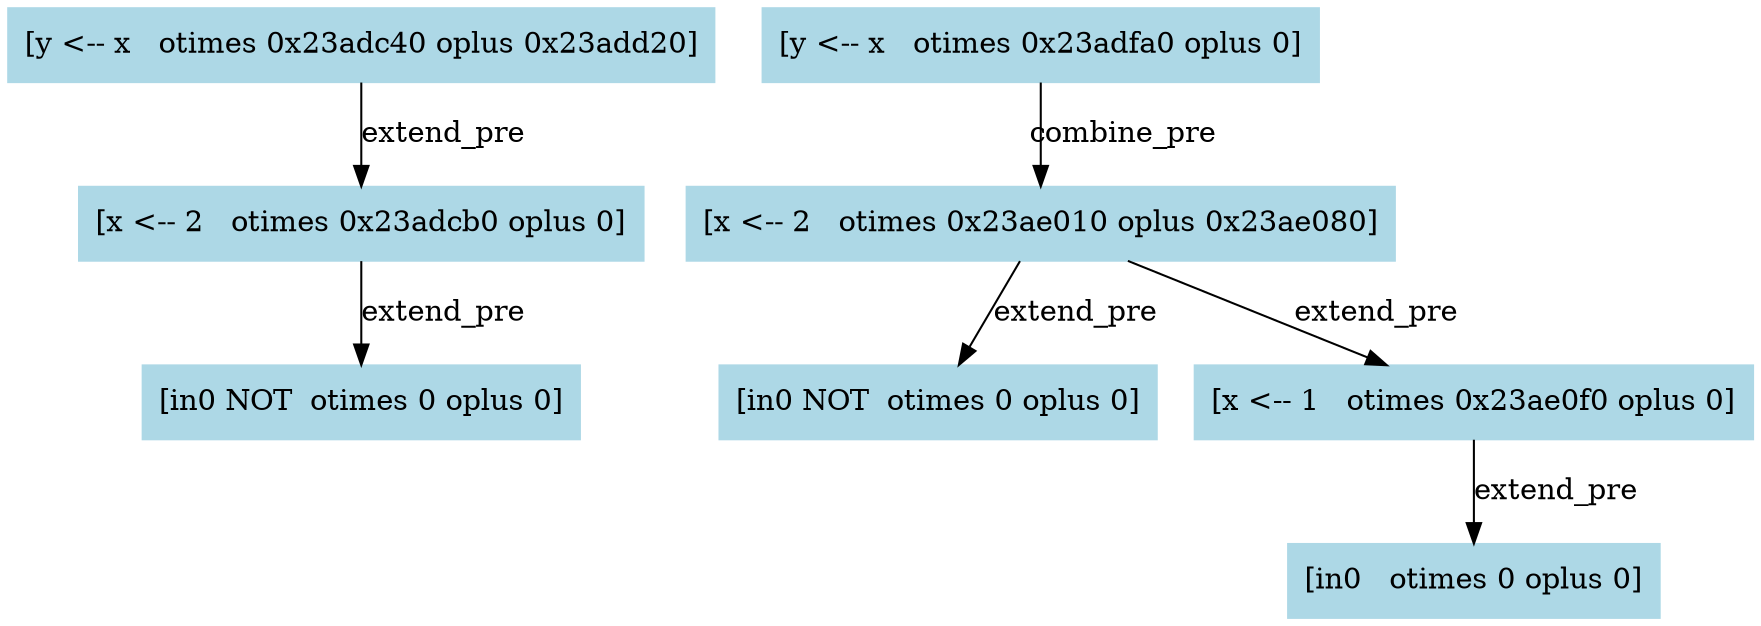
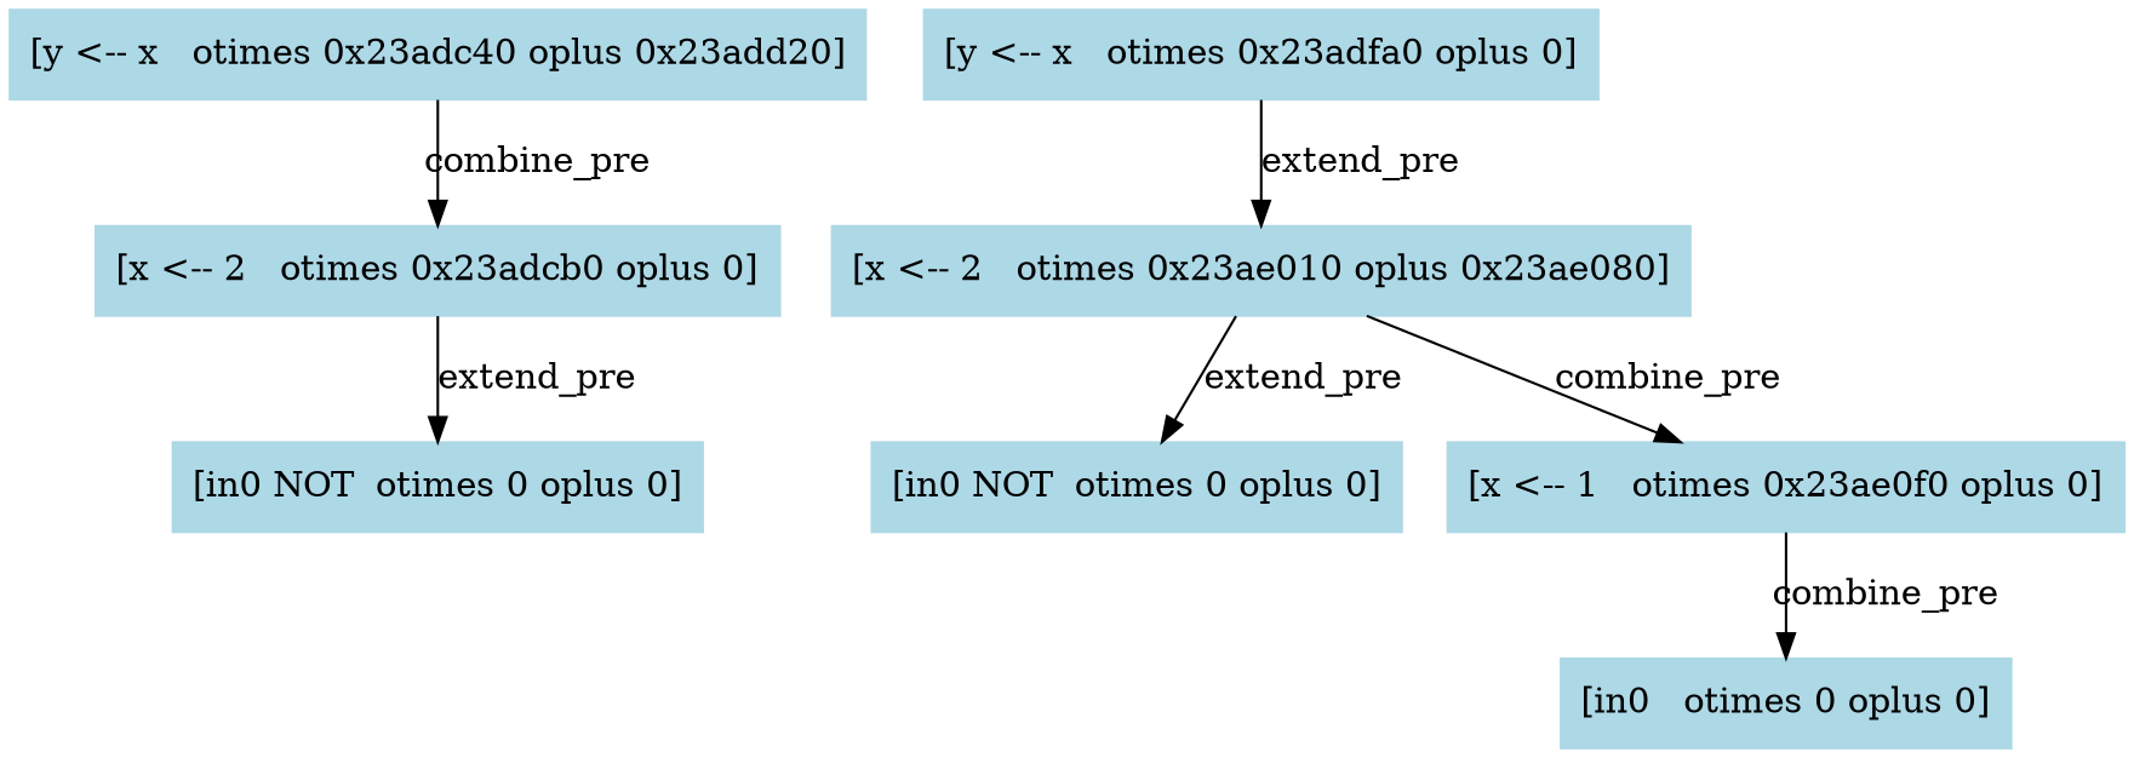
  digraph {
    node [color=lightblue shape=box style=filled]
    edge [color=black]
    n1 [label="[y <-- x   otimes 0x23adc40 oplus 0x23add20]"]
    n2 [label="[x <-- 2   otimes 0x23adcb0 oplus 0]"]
    n3 [label="[in0 NOT  otimes 0 oplus 0]"]
    n4 [label="[y <-- x   otimes 0x23adfa0 oplus 0]"]
    n5 [label="[x <-- 2   otimes 0x23ae010 oplus 0x23ae080]"]
    n6 [label="[in0 NOT  otimes 0 oplus 0]"]
    n7 [label="[x <-- 1   otimes 0x23ae0f0 oplus 0]"]
    n8 [label="[in0   otimes 0 oplus 0]"]
-   n1 -> n2 [label=extend_pre]
+   n1 -> n2 [label=combine_pre]
    n2 -> n3 [label=extend_pre]
-   n4 -> n5 [label=combine_pre]
+   n4 -> n5 [label=extend_pre]
    n5 -> n6 [label=extend_pre]
-   n5 -> n7 [label=extend_pre]
-   n7 -> n8 [label=extend_pre]
+   n5 -> n7 [label=combine_pre]
+   n7 -> n8 [label=combine_pre]
  }
